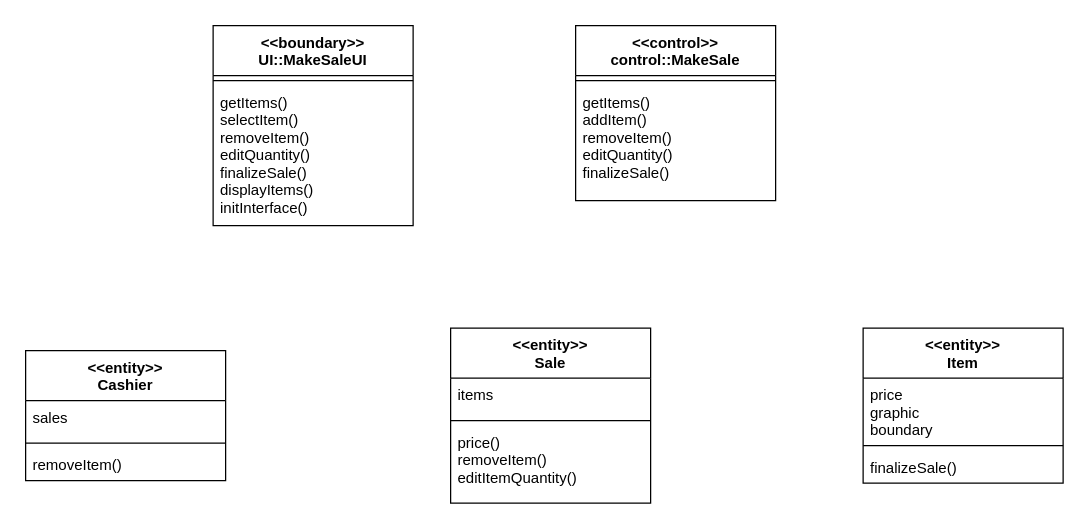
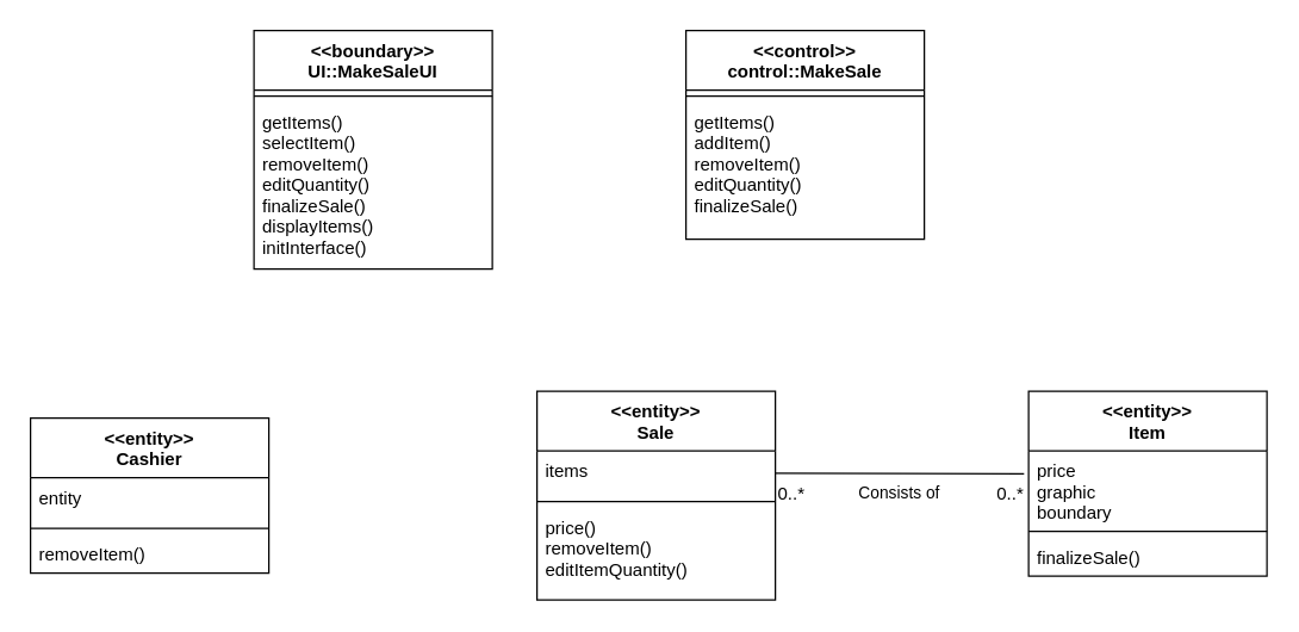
  <mxCell id="0" />
  <mxCell id="1" parent="0" />
  <mxCell id="2" value="&lt;&lt;boundary&gt;&gt;&#10;UI::MakeSaleUI" style="swimlane;fontStyle=1;align=center;verticalAlign=top;childLayout=stackLayout;horizontal=1;startSize=40;horizontalStack=0;resizeParent=1;resizeParentMax=0;resizeLast=0;collapsible=1;marginBottom=0;" parent="1" vertex="1"><mxGeometry x="170" y="20" width="160" height="160" as="geometry"><mxRectangle x="160" y="160" width="120" height="30" as="alternateBounds" /></mxGeometry></mxCell>
  <mxCell id="3" value="" style="line;strokeWidth=1;fillColor=none;align=left;verticalAlign=middle;spacingTop=-1;spacingLeft=3;spacingRight=3;rotatable=0;labelPosition=right;points=[];portConstraint=eastwest;" parent="2" vertex="1"><mxGeometry y="40" width="160" height="8" as="geometry" /></mxCell>
  <mxCell id="4" value="getItems()&#10;selectItem()&#10;removeItem()&#10;editQuantity()&#10;finalizeSale()&#10;displayItems()&#10;initInterface()" style="text;strokeColor=none;fillColor=none;align=left;verticalAlign=top;spacingLeft=4;spacingRight=4;overflow=hidden;rotatable=0;points=[[0,0.5],[1,0.5]];portConstraint=eastwest;" parent="2" vertex="1"><mxGeometry y="48" width="160" height="112" as="geometry" /></mxCell>
  <mxCell id="5" value="&lt;&lt;control&gt;&gt;&#10;control::MakeSale" style="swimlane;fontStyle=1;align=center;verticalAlign=top;childLayout=stackLayout;horizontal=1;startSize=40;horizontalStack=0;resizeParent=1;resizeParentMax=0;resizeLast=0;collapsible=1;marginBottom=0;" parent="1" vertex="1"><mxGeometry x="460" y="20" width="160" height="140" as="geometry" /></mxCell>
  <mxCell id="6" value="" style="line;strokeWidth=1;fillColor=none;align=left;verticalAlign=middle;spacingTop=-1;spacingLeft=3;spacingRight=3;rotatable=0;labelPosition=right;points=[];portConstraint=eastwest;" parent="5" vertex="1"><mxGeometry y="40" width="160" height="8" as="geometry" /></mxCell>
  <mxCell id="7" value="getItems()&#10;addItem()&#10;removeItem()&#10;editQuantity()&#10;finalizeSale()" style="text;strokeColor=none;fillColor=none;align=left;verticalAlign=top;spacingLeft=4;spacingRight=4;overflow=hidden;rotatable=0;points=[[0,0.5],[1,0.5]];portConstraint=eastwest;" parent="5" vertex="1"><mxGeometry y="48" width="160" height="92" as="geometry" /></mxCell>
  <mxCell id="8" value="&lt;&lt;entity&gt;&gt;&#10;Item" style="swimlane;fontStyle=1;align=center;verticalAlign=top;childLayout=stackLayout;horizontal=1;startSize=40;horizontalStack=0;resizeParent=1;resizeParentMax=0;resizeLast=0;collapsible=1;marginBottom=0;" parent="1" vertex="1"><mxGeometry x="690" y="262" width="160" height="124" as="geometry" /></mxCell>
  <mxCell id="9" value="price&#10;graphic&#10;boundary" style="text;strokeColor=none;fillColor=none;align=left;verticalAlign=top;spacingLeft=4;spacingRight=4;overflow=hidden;rotatable=0;points=[[0,0.5],[1,0.5]];portConstraint=eastwest;" parent="8" vertex="1"><mxGeometry y="40" width="160" height="50" as="geometry" /></mxCell>
  <mxCell id="10" value="" style="line;strokeWidth=1;fillColor=none;align=left;verticalAlign=middle;spacingTop=-1;spacingLeft=3;spacingRight=3;rotatable=0;labelPosition=right;points=[];portConstraint=eastwest;" parent="8" vertex="1"><mxGeometry y="90" width="160" height="8" as="geometry" /></mxCell>
  <mxCell id="11" value="finalizeSale()" style="text;strokeColor=none;fillColor=none;align=left;verticalAlign=top;spacingLeft=4;spacingRight=4;overflow=hidden;rotatable=0;points=[[0,0.5],[1,0.5]];portConstraint=eastwest;" parent="8" vertex="1"><mxGeometry y="98" width="160" height="26" as="geometry" /></mxCell>
  <mxCell id="12" value="&lt;&lt;entity&gt;&gt;&#10;Cashier" style="swimlane;fontStyle=1;align=center;verticalAlign=top;childLayout=stackLayout;horizontal=1;startSize=40;horizontalStack=0;resizeParent=1;resizeParentMax=0;resizeLast=0;collapsible=1;marginBottom=0;" parent="1" vertex="1"><mxGeometry x="20" y="280" width="160" height="104" as="geometry" /></mxCell>
- <mxCell id="13" value="sales" style="text;strokeColor=none;fillColor=none;align=left;verticalAlign=top;spacingLeft=4;spacingRight=4;overflow=hidden;rotatable=0;points=[[0,0.5],[1,0.5]];portConstraint=eastwest;" parent="12" vertex="1"><mxGeometry y="40" width="160" height="30" as="geometry" /></mxCell>
+ <mxCell id="13" value="entity" style="text;strokeColor=none;fillColor=none;align=left;verticalAlign=top;spacingLeft=4;spacingRight=4;overflow=hidden;rotatable=0;points=[[0,0.5],[1,0.5]];portConstraint=eastwest;" parent="12" vertex="1"><mxGeometry y="40" width="160" height="30" as="geometry" /></mxCell>
  <mxCell id="14" value="" style="line;strokeWidth=1;fillColor=none;align=left;verticalAlign=middle;spacingTop=-1;spacingLeft=3;spacingRight=3;rotatable=0;labelPosition=right;points=[];portConstraint=eastwest;" parent="12" vertex="1"><mxGeometry y="70" width="160" height="8" as="geometry" /></mxCell>
  <mxCell id="15" value="removeItem()" style="text;strokeColor=none;fillColor=none;align=left;verticalAlign=top;spacingLeft=4;spacingRight=4;overflow=hidden;rotatable=0;points=[[0,0.5],[1,0.5]];portConstraint=eastwest;" parent="12" vertex="1"><mxGeometry y="78" width="160" height="26" as="geometry" /></mxCell>
  <mxCell id="16" value="&lt;&lt;entity&gt;&gt;&#10;Sale" style="swimlane;fontStyle=1;align=center;verticalAlign=top;childLayout=stackLayout;horizontal=1;startSize=40;horizontalStack=0;resizeParent=1;resizeParentMax=0;resizeLast=0;collapsible=1;marginBottom=0;" parent="1" vertex="1"><mxGeometry x="360" y="262" width="160" height="140" as="geometry" /></mxCell>
  <mxCell id="17" value="items" style="text;strokeColor=none;fillColor=none;align=left;verticalAlign=top;spacingLeft=4;spacingRight=4;overflow=hidden;rotatable=0;points=[[0,0.5],[1,0.5]];portConstraint=eastwest;" parent="16" vertex="1"><mxGeometry y="40" width="160" height="30" as="geometry" /></mxCell>
  <mxCell id="18" value="" style="line;strokeWidth=1;fillColor=none;align=left;verticalAlign=middle;spacingTop=-1;spacingLeft=3;spacingRight=3;rotatable=0;labelPosition=right;points=[];portConstraint=eastwest;" parent="16" vertex="1"><mxGeometry y="70" width="160" height="8" as="geometry" /></mxCell>
  <mxCell id="19" value="price()&#10;removeItem()&#10;editItemQuantity()" style="text;strokeColor=none;fillColor=none;align=left;verticalAlign=top;spacingLeft=4;spacingRight=4;overflow=hidden;rotatable=0;points=[[0,0.5],[1,0.5]];portConstraint=eastwest;" parent="16" vertex="1"><mxGeometry y="78" width="160" height="62" as="geometry" /></mxCell>
+ <mxCell id="20" value="Consists of" style="endArrow=none;html=1;rounded=0;align=center;verticalAlign=top;endFill=0;labelBackgroundColor=none;exitX=1;exitY=0.5;exitDx=0;exitDy=0;entryX=-0.019;entryY=0.309;entryDx=0;entryDy=0;entryPerimeter=0;" parent="1" source="17" target="9" edge="1"><mxGeometry relative="1" as="geometry"><mxPoint x="520" y="331.29" as="sourcePoint" /><mxPoint x="630" y="331.29" as="targetPoint" /></mxGeometry></mxCell>
+ <mxCell id="21" value="0..*" style="resizable=0;html=1;align=left;verticalAlign=top;labelBackgroundColor=none;" parent="20" connectable="0" vertex="1"><mxGeometry x="-1" relative="1" as="geometry" /></mxCell>
+ <mxCell id="22" value="0..*" style="resizable=0;html=1;align=right;verticalAlign=top;labelBackgroundColor=none;" parent="20" connectable="0" vertex="1"><mxGeometry x="1" relative="1" as="geometry" /></mxCell>
